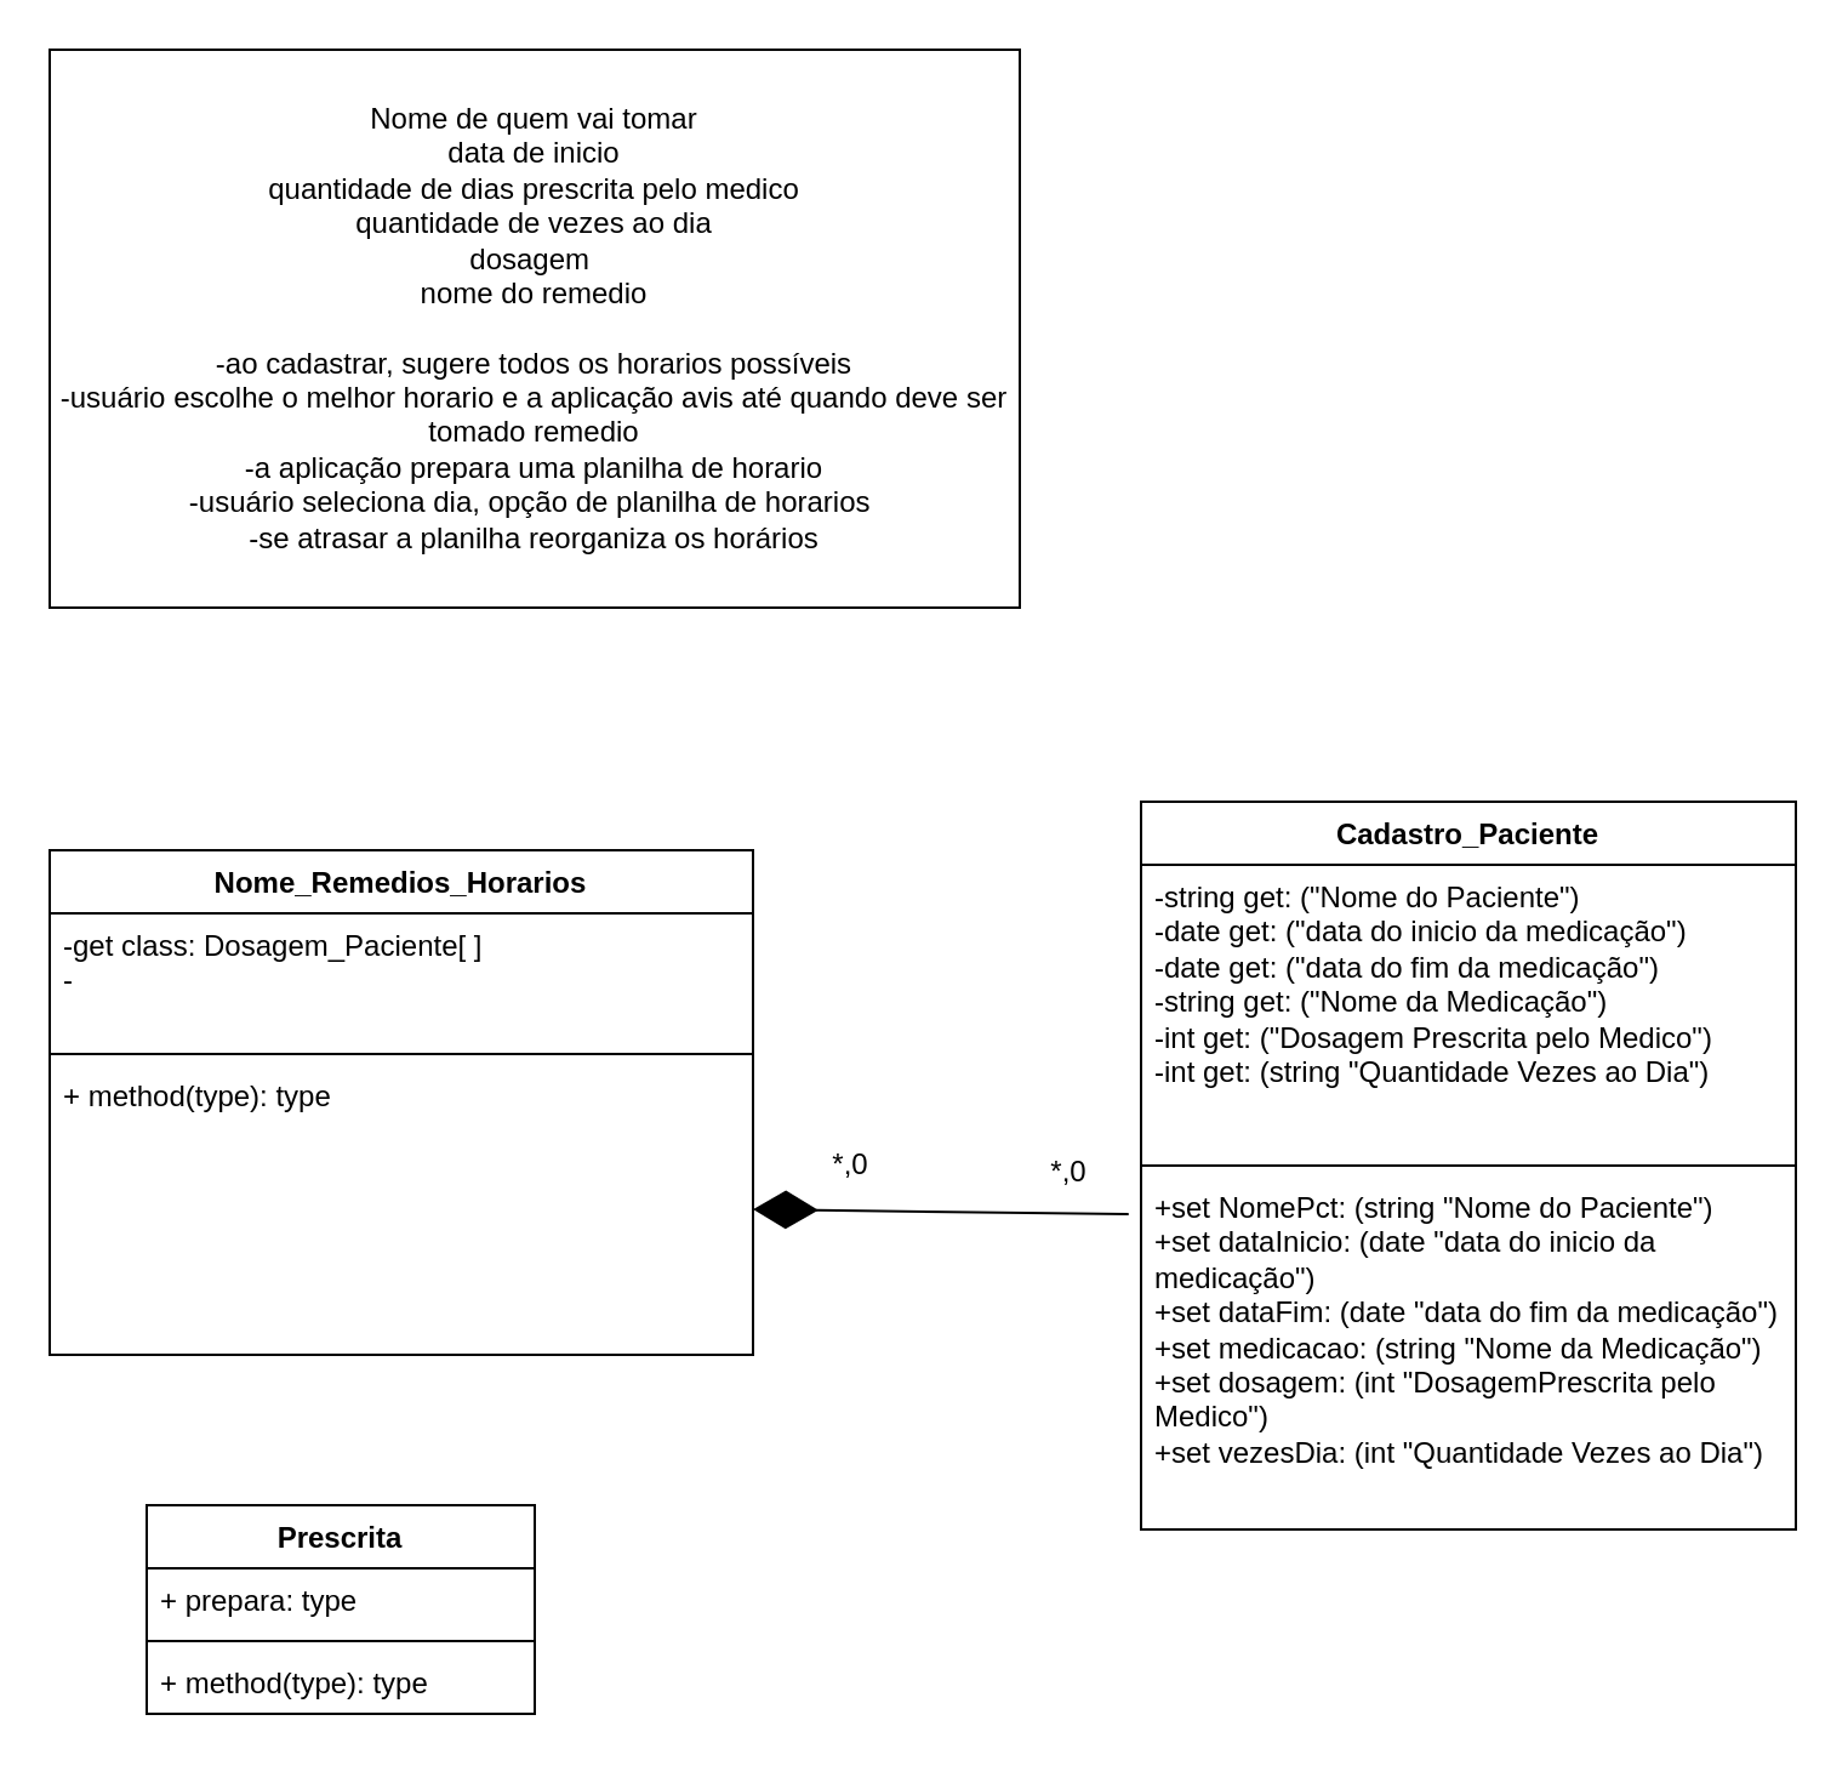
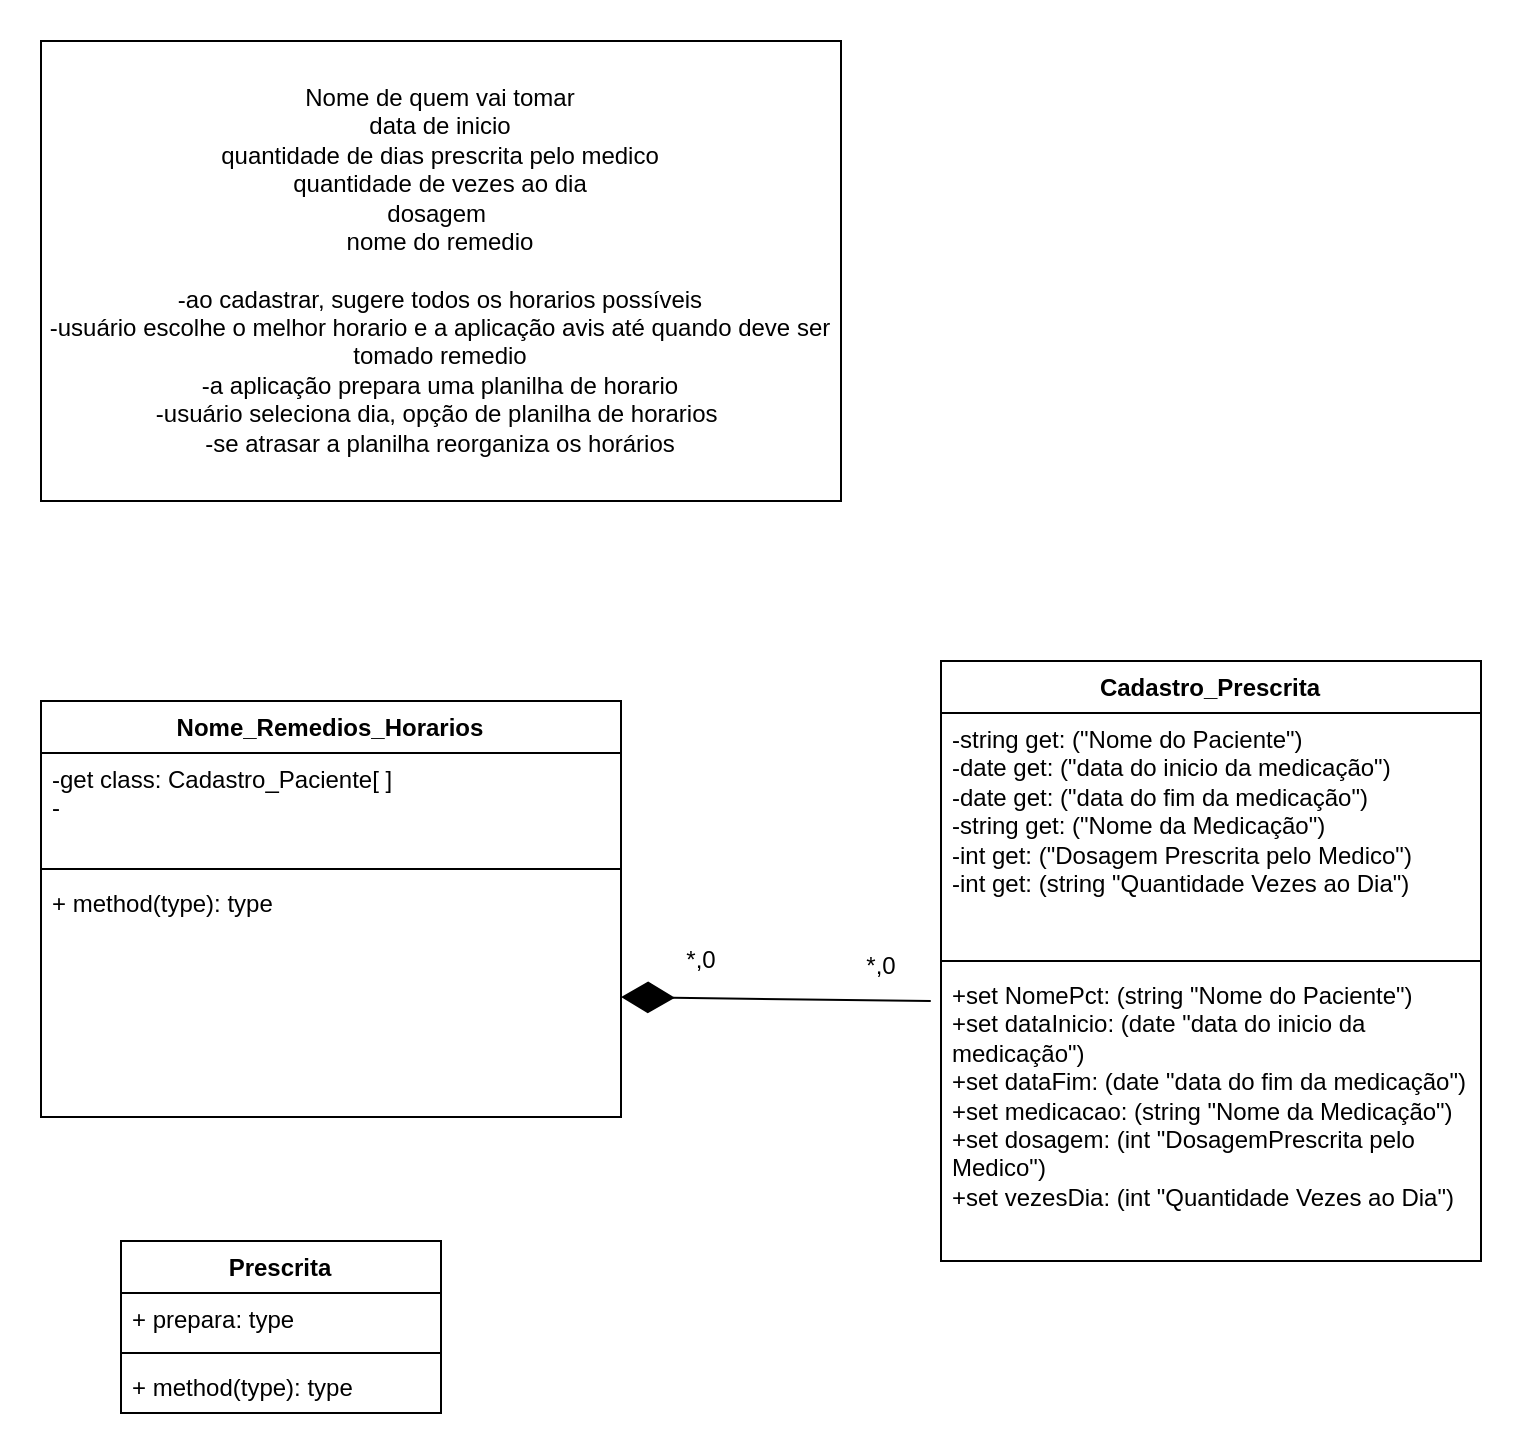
  <mxCell id="0" />
  <mxCell id="1" parent="0" />
  <mxCell id="2" value="Nome de quem vai tomar&lt;br&gt;data de inicio&lt;br&gt;quantidade de dias prescrita pelo medico&lt;br&gt;quantidade de vezes ao dia&lt;br&gt;dosagem&amp;nbsp;&lt;br&gt;nome do remedio&lt;br&gt;&lt;br&gt;-ao cadastrar, sugere todos os horarios possíveis&lt;br&gt;-usuário escolhe o melhor horario e a aplicação avis até quando deve ser tomado remedio&lt;br&gt;-a aplicação prepara uma planilha de horario&lt;br&gt;-usuário seleciona dia, opção de planilha de horarios&amp;nbsp;&lt;br&gt;-se atrasar a planilha reorganiza os horários" style="html=1;whiteSpace=wrap;" vertex="1" parent="1"><mxGeometry x="20" y="20" width="400" height="230" as="geometry" /></mxCell>
- <mxCell id="3" value="Cadastro_Paciente" style="swimlane;fontStyle=1;align=center;verticalAlign=top;childLayout=stackLayout;horizontal=1;startSize=26;horizontalStack=0;resizeParent=1;resizeParentMax=0;resizeLast=0;collapsible=1;marginBottom=0;whiteSpace=wrap;html=1;" vertex="1" parent="1"><mxGeometry x="470" y="330" width="270" height="300" as="geometry" /></mxCell>
+ <mxCell id="3" value="Cadastro_Prescrita" style="swimlane;fontStyle=1;align=center;verticalAlign=top;childLayout=stackLayout;horizontal=1;startSize=26;horizontalStack=0;resizeParent=1;resizeParentMax=0;resizeLast=0;collapsible=1;marginBottom=0;whiteSpace=wrap;html=1;" vertex="1" parent="1"><mxGeometry x="470" y="330" width="270" height="300" as="geometry" /></mxCell>
  <mxCell id="4" value="-string get: (&quot;Nome do Paciente&quot;)&lt;br&gt;-date get: (&quot;data do inicio da medicação&quot;)&lt;br&gt;-date get: (&quot;data do fim da medicação&quot;)&lt;br&gt;-string get: (&quot;Nome da Medicação&quot;)&lt;br&gt;-int get: (&quot;Dosagem Prescrita pelo Medico&quot;)&lt;br&gt;-int get: (string &quot;Quantidade Vezes ao Dia&quot;)" style="text;strokeColor=none;fillColor=none;align=left;verticalAlign=top;spacingLeft=4;spacingRight=4;overflow=hidden;rotatable=0;points=[[0,0.5],[1,0.5]];portConstraint=eastwest;whiteSpace=wrap;html=1;" vertex="1" parent="3"><mxGeometry y="26" width="270" height="120" as="geometry" /></mxCell>
  <mxCell id="5" value="" style="line;strokeWidth=1;fillColor=none;align=left;verticalAlign=middle;spacingTop=-1;spacingLeft=3;spacingRight=3;rotatable=0;labelPosition=right;points=[];portConstraint=eastwest;strokeColor=inherit;" vertex="1" parent="3"><mxGeometry y="146" width="270" height="8" as="geometry" /></mxCell>
  <mxCell id="6" value="+set NomePct: (string &quot;Nome do Paciente&quot;)&lt;br&gt;+set dataInicio: (date &quot;data do inicio da medicação&quot;)&lt;br&gt;+set dataFim: (date &quot;data do fim da medicação&quot;)&lt;br&gt;+set medicacao: (string &quot;Nome da Medicação&quot;)&lt;br&gt;+set dosagem: (int &quot;DosagemPrescrita pelo Medico&quot;)&lt;br&gt;+set vezesDia: (int &quot;Quantidade Vezes ao Dia&quot;)" style="text;strokeColor=none;fillColor=none;align=left;verticalAlign=top;spacingLeft=4;spacingRight=4;overflow=hidden;rotatable=0;points=[[0,0.5],[1,0.5]];portConstraint=eastwest;whiteSpace=wrap;html=1;" vertex="1" parent="3"><mxGeometry y="154" width="270" height="146" as="geometry" /></mxCell>
  <mxCell id="7" value="Nome_Remedios_Horarios" style="swimlane;fontStyle=1;align=center;verticalAlign=top;childLayout=stackLayout;horizontal=1;startSize=26;horizontalStack=0;resizeParent=1;resizeParentMax=0;resizeLast=0;collapsible=1;marginBottom=0;whiteSpace=wrap;html=1;" vertex="1" parent="1"><mxGeometry x="20" y="350" width="290" height="208" as="geometry" /></mxCell>
- <mxCell id="8" value="-get class: Dosagem_Paciente[ ]&lt;br&gt;-" style="text;strokeColor=none;fillColor=none;align=left;verticalAlign=top;spacingLeft=4;spacingRight=4;overflow=hidden;rotatable=0;points=[[0,0.5],[1,0.5]];portConstraint=eastwest;whiteSpace=wrap;html=1;" vertex="1" parent="7"><mxGeometry y="26" width="290" height="54" as="geometry" /></mxCell>
+ <mxCell id="8" value="-get class: Cadastro_Paciente[ ]&lt;br&gt;-" style="text;strokeColor=none;fillColor=none;align=left;verticalAlign=top;spacingLeft=4;spacingRight=4;overflow=hidden;rotatable=0;points=[[0,0.5],[1,0.5]];portConstraint=eastwest;whiteSpace=wrap;html=1;" vertex="1" parent="7"><mxGeometry y="26" width="290" height="54" as="geometry" /></mxCell>
  <mxCell id="9" value="" style="line;strokeWidth=1;fillColor=none;align=left;verticalAlign=middle;spacingTop=-1;spacingLeft=3;spacingRight=3;rotatable=0;labelPosition=right;points=[];portConstraint=eastwest;strokeColor=inherit;" vertex="1" parent="7"><mxGeometry y="80" width="290" height="8" as="geometry" /></mxCell>
  <mxCell id="10" value="+ method(type): type" style="text;strokeColor=none;fillColor=none;align=left;verticalAlign=top;spacingLeft=4;spacingRight=4;overflow=hidden;rotatable=0;points=[[0,0.5],[1,0.5]];portConstraint=eastwest;whiteSpace=wrap;html=1;" vertex="1" parent="7"><mxGeometry y="88" width="290" height="120" as="geometry" /></mxCell>
  <mxCell id="11" value="" style="endArrow=diamondThin;endFill=1;endSize=24;html=1;rounded=0;exitX=-0.019;exitY=0.11;exitDx=0;exitDy=0;exitPerimeter=0;entryX=1;entryY=0.5;entryDx=0;entryDy=0;" edge="1" parent="1" source="6" target="10"><mxGeometry width="160" relative="1" as="geometry"><mxPoint x="310" y="510" as="sourcePoint" /><mxPoint x="400" y="690" as="targetPoint" /></mxGeometry></mxCell>
  <mxCell id="12" value="*,0" style="text;html=1;align=center;verticalAlign=middle;resizable=0;points=[];autosize=1;strokeColor=none;fillColor=none;" vertex="1" parent="1"><mxGeometry x="330" y="465" width="40" height="30" as="geometry" /></mxCell>
  <mxCell id="13" value="*,0" style="text;html=1;align=center;verticalAlign=middle;resizable=0;points=[];autosize=1;strokeColor=none;fillColor=none;" vertex="1" parent="1"><mxGeometry x="420" y="468" width="40" height="30" as="geometry" /></mxCell>
  <mxCell id="14" value="Prescrita" style="swimlane;fontStyle=1;align=center;verticalAlign=top;childLayout=stackLayout;horizontal=1;startSize=26;horizontalStack=0;resizeParent=1;resizeParentMax=0;resizeLast=0;collapsible=1;marginBottom=0;whiteSpace=wrap;html=1;" vertex="1" parent="1"><mxGeometry x="60" y="620" width="160" height="86" as="geometry" /></mxCell>
  <mxCell id="15" value="+ prepara: type" style="text;strokeColor=none;fillColor=none;align=left;verticalAlign=top;spacingLeft=4;spacingRight=4;overflow=hidden;rotatable=0;points=[[0,0.5],[1,0.5]];portConstraint=eastwest;whiteSpace=wrap;html=1;" vertex="1" parent="14"><mxGeometry y="26" width="160" height="26" as="geometry" /></mxCell>
  <mxCell id="16" value="" style="line;strokeWidth=1;fillColor=none;align=left;verticalAlign=middle;spacingTop=-1;spacingLeft=3;spacingRight=3;rotatable=0;labelPosition=right;points=[];portConstraint=eastwest;strokeColor=inherit;" vertex="1" parent="14"><mxGeometry y="52" width="160" height="8" as="geometry" /></mxCell>
  <mxCell id="17" value="+ method(type): type" style="text;strokeColor=none;fillColor=none;align=left;verticalAlign=top;spacingLeft=4;spacingRight=4;overflow=hidden;rotatable=0;points=[[0,0.5],[1,0.5]];portConstraint=eastwest;whiteSpace=wrap;html=1;" vertex="1" parent="14"><mxGeometry y="60" width="160" height="26" as="geometry" /></mxCell>
